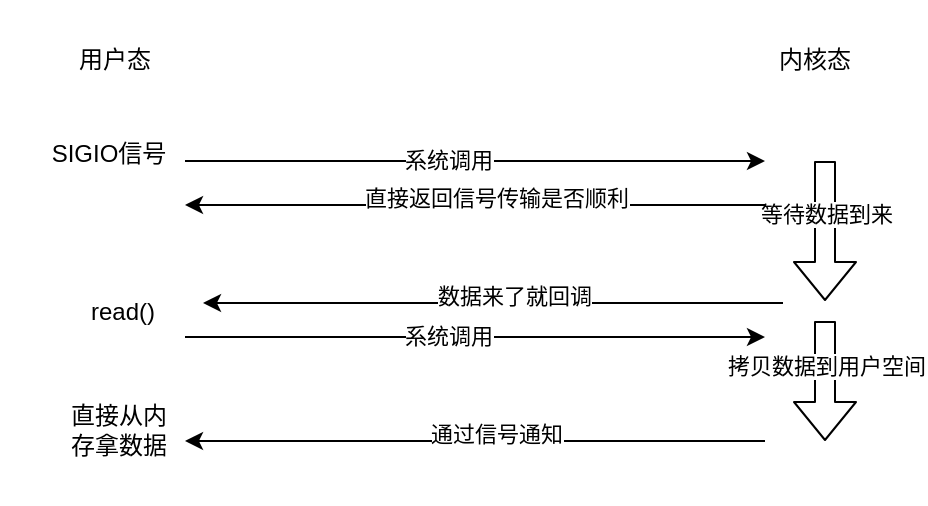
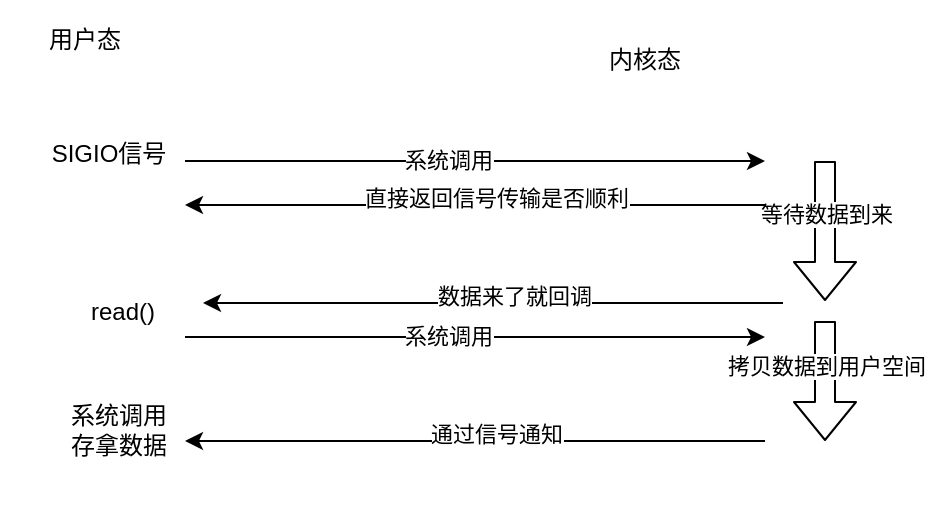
  <mxCell id="0" />
  <mxCell id="1" parent="0" />
- <mxCell id="2" value="用户态" style="text;html=1;align=center;verticalAlign=middle;resizable=0;points=[];autosize=1;strokeColor=none;fillColor=none;" vertex="1" parent="1"><mxGeometry x="32" y="20" width="50" height="20" as="geometry" /></mxCell>
- <mxCell id="3" value="内核态" style="text;html=1;align=center;verticalAlign=middle;resizable=0;points=[];autosize=1;strokeColor=none;fillColor=none;" vertex="1" parent="1"><mxGeometry x="382" y="20" width="50" height="20" as="geometry" /></mxCell>
+ <mxCell id="2" value="用户态" style="text;html=1;align=center;verticalAlign=middle;resizable=0;points=[];autosize=1;strokeColor=none;fillColor=none;" vertex="1" parent="1"><mxGeometry x="17" y="10" width="50" height="20" as="geometry" /></mxCell>
+ <mxCell id="3" value="内核态" style="text;html=1;align=center;verticalAlign=middle;resizable=0;points=[];autosize=1;strokeColor=none;fillColor=none;" vertex="1" parent="1"><mxGeometry x="297" y="20" width="50" height="20" as="geometry" /></mxCell>
  <mxCell id="4" value="SIGIO信号" style="text;html=1;align=center;verticalAlign=middle;resizable=0;points=[];autosize=1;strokeColor=none;fillColor=none;" vertex="1" parent="1"><mxGeometry x="20" y="68" width="68" height="18" as="geometry" /></mxCell>
  <mxCell id="5" value="" style="endArrow=classic;html=1;" edge="1" parent="1"><mxGeometry width="50" height="50" relative="1" as="geometry"><mxPoint x="92" y="80" as="sourcePoint" /><mxPoint x="382" y="80" as="targetPoint" /></mxGeometry></mxCell>
  <mxCell id="6" value="系统调用" style="edgeLabel;html=1;align=center;verticalAlign=middle;resizable=0;points=[];" vertex="1" connectable="0" parent="5"><mxGeometry x="-0.097" y="1" relative="1" as="geometry"><mxPoint as="offset" /></mxGeometry></mxCell>
  <mxCell id="7" value="" style="shape=flexArrow;endArrow=classic;html=1;" edge="1" parent="1"><mxGeometry width="50" height="50" relative="1" as="geometry"><mxPoint x="412" y="80" as="sourcePoint" /><mxPoint x="412" y="150" as="targetPoint" /></mxGeometry></mxCell>
  <mxCell id="8" value="等待数据到来" style="edgeLabel;html=1;align=center;verticalAlign=middle;resizable=0;points=[];" vertex="1" connectable="0" parent="7"><mxGeometry x="-0.26" relative="1" as="geometry"><mxPoint as="offset" /></mxGeometry></mxCell>
  <mxCell id="9" value="" style="shape=flexArrow;endArrow=classic;html=1;" edge="1" parent="1"><mxGeometry width="50" height="50" relative="1" as="geometry"><mxPoint x="412" y="160" as="sourcePoint" /><mxPoint x="412" y="220" as="targetPoint" /></mxGeometry></mxCell>
  <mxCell id="10" value="拷贝数据到用户空间" style="edgeLabel;html=1;align=center;verticalAlign=middle;resizable=0;points=[];" vertex="1" connectable="0" parent="9"><mxGeometry x="-0.26" relative="1" as="geometry"><mxPoint as="offset" /></mxGeometry></mxCell>
  <mxCell id="11" value="" style="endArrow=classic;html=1;" edge="1" parent="1"><mxGeometry width="50" height="50" relative="1" as="geometry"><mxPoint x="382" y="220" as="sourcePoint" /><mxPoint x="92" y="220" as="targetPoint" /></mxGeometry></mxCell>
  <mxCell id="12" value="通过信号通知" style="edgeLabel;html=1;align=center;verticalAlign=middle;resizable=0;points=[];" vertex="1" connectable="0" parent="11"><mxGeometry x="-0.069" y="-4" relative="1" as="geometry"><mxPoint as="offset" /></mxGeometry></mxCell>
- <mxCell id="13" value="直接从内&lt;br&gt;存拿数据" style="text;html=1;align=center;verticalAlign=middle;resizable=0;points=[];autosize=1;strokeColor=none;fillColor=none;" vertex="1" parent="1"><mxGeometry x="30" y="199" width="58" height="32" as="geometry" /></mxCell>
+ <mxCell id="13" value="系统调用&lt;br&gt;存拿数据" style="text;html=1;align=center;verticalAlign=middle;resizable=0;points=[];autosize=1;strokeColor=none;fillColor=none;" vertex="1" parent="1"><mxGeometry x="30" y="199" width="58" height="32" as="geometry" /></mxCell>
  <mxCell id="14" value="" style="endArrow=classic;html=1;" edge="1" parent="1"><mxGeometry width="50" height="50" relative="1" as="geometry"><mxPoint x="382" y="102" as="sourcePoint" /><mxPoint x="92" y="102" as="targetPoint" /></mxGeometry></mxCell>
  <mxCell id="15" value="直接返回信号传输是否顺利" style="edgeLabel;html=1;align=center;verticalAlign=middle;resizable=0;points=[];" vertex="1" connectable="0" parent="14"><mxGeometry x="-0.069" y="-4" relative="1" as="geometry"><mxPoint as="offset" /></mxGeometry></mxCell>
  <mxCell id="16" value="" style="endArrow=classic;html=1;" edge="1" parent="1"><mxGeometry width="50" height="50" relative="1" as="geometry"><mxPoint x="391" y="151" as="sourcePoint" /><mxPoint x="101" y="151" as="targetPoint" /></mxGeometry></mxCell>
  <mxCell id="17" value="数据来了就回调" style="edgeLabel;html=1;align=center;verticalAlign=middle;resizable=0;points=[];" vertex="1" connectable="0" parent="16"><mxGeometry x="-0.069" y="-4" relative="1" as="geometry"><mxPoint as="offset" /></mxGeometry></mxCell>
  <mxCell id="18" value="read()" style="text;html=1;align=center;verticalAlign=middle;resizable=0;points=[];autosize=1;strokeColor=none;fillColor=none;" vertex="1" parent="1"><mxGeometry x="40" y="147" width="42" height="18" as="geometry" /></mxCell>
  <mxCell id="19" value="" style="endArrow=classic;html=1;" edge="1" parent="1"><mxGeometry width="50" height="50" relative="1" as="geometry"><mxPoint x="92" y="168" as="sourcePoint" /><mxPoint x="382" y="168" as="targetPoint" /></mxGeometry></mxCell>
  <mxCell id="20" value="系统调用" style="edgeLabel;html=1;align=center;verticalAlign=middle;resizable=0;points=[];" vertex="1" connectable="0" parent="19"><mxGeometry x="-0.097" y="1" relative="1" as="geometry"><mxPoint as="offset" /></mxGeometry></mxCell>
